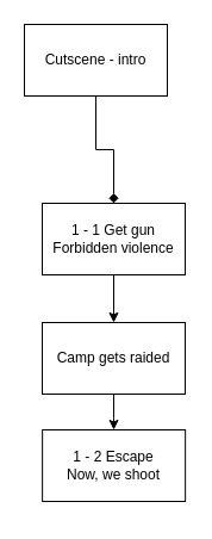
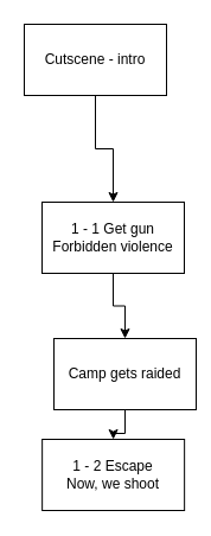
  <mxCell id="0" />
  <mxCell id="1" parent="0" />
- <mxCell id="2" style="edgeStyle=orthogonalEdgeStyle;rounded=0;orthogonalLoop=1;jettySize=auto;html=1;entryX=0.5;entryY=0;entryDx=0;entryDy=0;endArrow=diamond;" edge="1" parent="1" source="3" target="5"><mxGeometry relative="1" as="geometry" /></mxCell>
+ <mxCell id="2" style="edgeStyle=orthogonalEdgeStyle;rounded=0;orthogonalLoop=1;jettySize=auto;html=1;entryX=0.5;entryY=0;entryDx=0;entryDy=0;" edge="1" parent="1" source="3" target="5"><mxGeometry relative="1" as="geometry" /></mxCell>
  <mxCell id="3" value="Cutscene - intro&lt;br&gt;" style="rounded=0;whiteSpace=wrap;html=1;" vertex="1" parent="1"><mxGeometry x="20" y="20" width="120" height="60" as="geometry" /></mxCell>
  <mxCell id="4" style="edgeStyle=orthogonalEdgeStyle;rounded=0;orthogonalLoop=1;jettySize=auto;html=1;" edge="1" parent="1" source="5" target="7"><mxGeometry relative="1" as="geometry"><mxPoint x="95" y="310" as="targetPoint" /></mxGeometry></mxCell>
  <mxCell id="5" value="1 - 1 Get gun&lt;br&gt;Forbidden violence" style="rounded=0;whiteSpace=wrap;html=1;" vertex="1" parent="1"><mxGeometry x="35" y="170" width="120" height="60" as="geometry" /></mxCell>
  <mxCell id="6" style="edgeStyle=orthogonalEdgeStyle;rounded=0;orthogonalLoop=1;jettySize=auto;html=1;exitX=0.5;exitY=1;exitDx=0;exitDy=0;" edge="1" parent="1" source="7" target="8"><mxGeometry relative="1" as="geometry"><mxPoint x="95.143" y="400" as="targetPoint" /></mxGeometry></mxCell>
- <mxCell id="7" value="Camp gets raided" style="rounded=0;whiteSpace=wrap;html=1;" vertex="1" parent="1"><mxGeometry x="35" y="270" width="120" height="60" as="geometry" /></mxCell>
- <mxCell id="8" value="1 - 2 Escape&lt;br&gt;Now, we shoot" style="rounded=0;whiteSpace=wrap;html=1;" vertex="1" parent="1"><mxGeometry x="35.143" y="360" width="120" height="60" as="geometry" /></mxCell>
+ <mxCell id="7" value="Camp gets raided" style="rounded=0;whiteSpace=wrap;html=1;" vertex="1" parent="1"><mxGeometry x="45" y="285" width="120" height="60" as="geometry" /></mxCell>
+ <mxCell id="8" value="1 - 2 Escape&lt;br&gt;Now, we shoot" style="rounded=0;whiteSpace=wrap;html=1;" vertex="1" parent="1"><mxGeometry x="35.143" y="370" width="120" height="60" as="geometry" /></mxCell>
